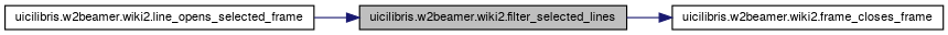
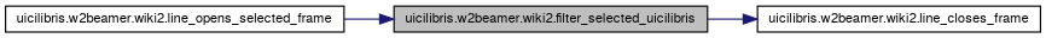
  digraph {
    rankdir=LR
    node [color=black fillcolor=white fontname=FreeSans fontsize=10 shape=record style=filled]
    edge [color=midnightblue fontname=FreeSans fontsize=10 labelfontname=FreeSans labelfontsize=10 style=solid]
-   n1 [fillcolor=grey75 fontcolor=black height=0.2 label="uicilibris.w2beamer.wiki2.filter_selected_lines" width=0.4]
-   n2 [height=0.2 label="uicilibris.w2beamer.wiki2.frame_closes_frame" width=0.4]
+   n1 [fillcolor=grey75 fontcolor=black height=0.2 label="uicilibris.w2beamer.wiki2.filter_selected_uicilibris" width=0.4]
+   n2 [height=0.2 label="uicilibris.w2beamer.wiki2.line_closes_frame" width=0.4]
    n3 [height=0.2 label="uicilibris.w2beamer.wiki2.line_opens_selected_frame" width=0.4]
    n1 -> n2
    n3 -> n1
  }
